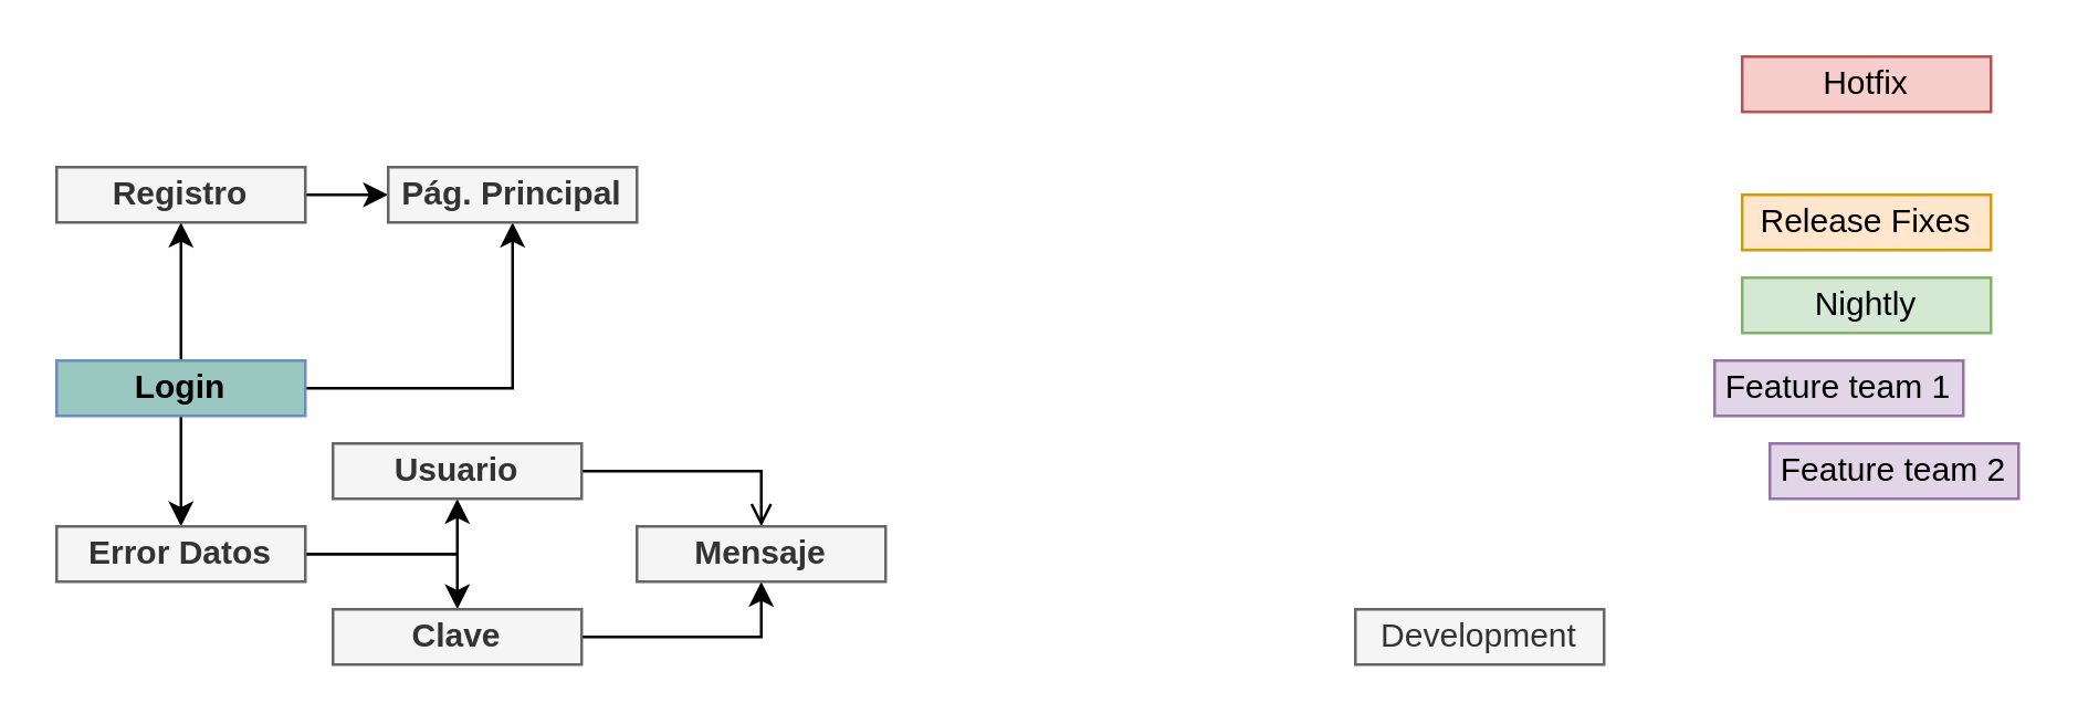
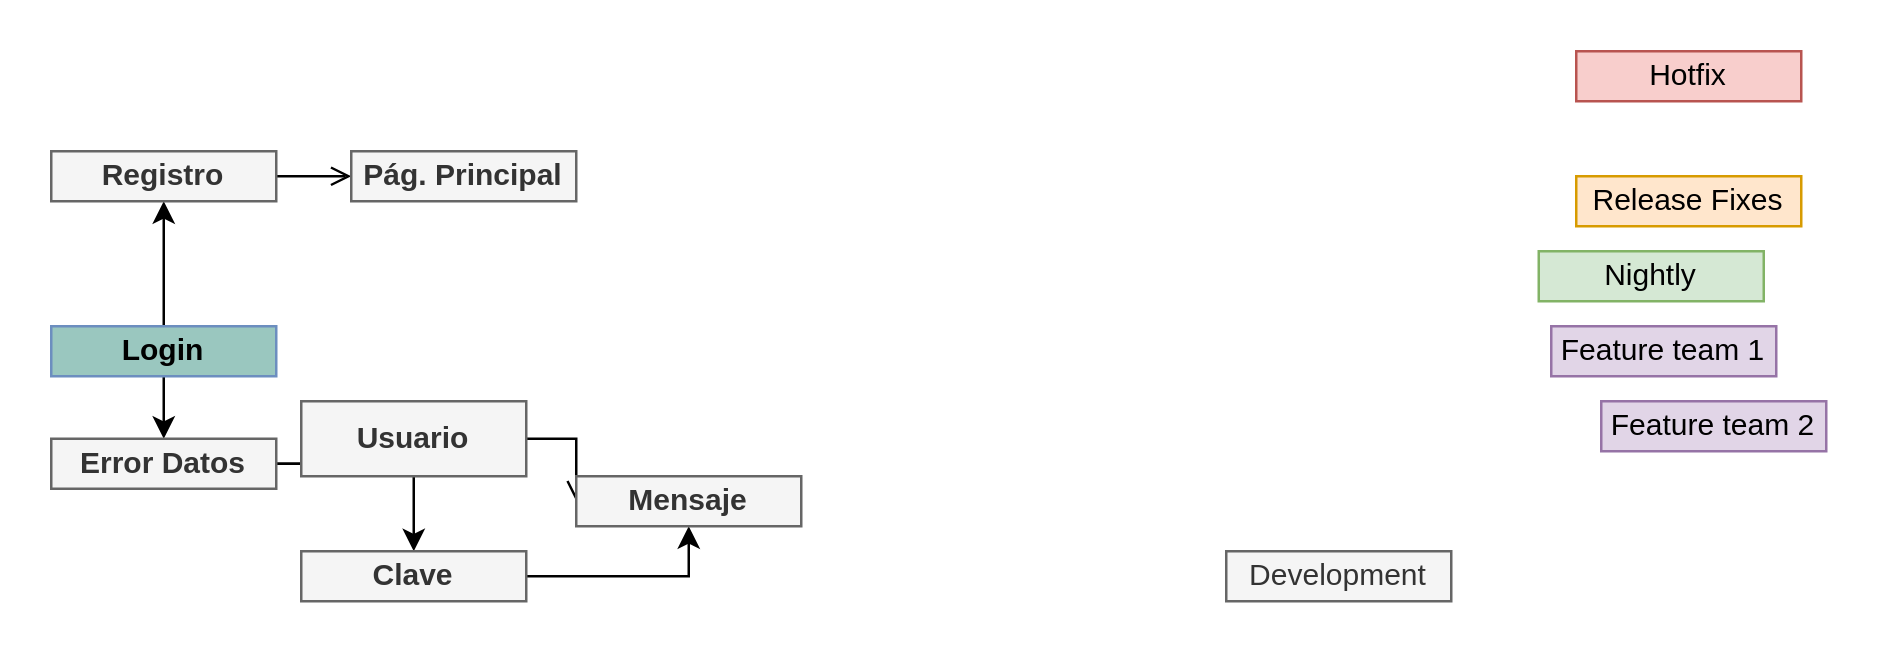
  <mxCell id="0" />
  <mxCell id="1" parent="0" />
  <mxCell id="2" value="" style="edgeStyle=orthogonalEdgeStyle;rounded=0;orthogonalLoop=1;jettySize=auto;html=1;" edge="1" parent="1" source="5" target="13"><mxGeometry relative="1" as="geometry" /></mxCell>
- <mxCell id="3" value="" style="edgeStyle=orthogonalEdgeStyle;rounded=0;orthogonalLoop=1;jettySize=auto;html=1;" edge="1" parent="1" source="5" target="14"><mxGeometry relative="1" as="geometry" /></mxCell>
  <mxCell id="4" value="" style="edgeStyle=orthogonalEdgeStyle;rounded=0;orthogonalLoop=1;jettySize=auto;html=1;" edge="1" parent="1" source="5" target="17"><mxGeometry relative="1" as="geometry" /></mxCell>
  <mxCell id="5" value="&lt;b&gt;Login&lt;/b&gt;" style="text;html=1;strokeColor=#6c8ebf;fillColor=#9AC7BF;align=center;verticalAlign=middle;whiteSpace=wrap;rounded=0;" parent="1" vertex="1"><mxGeometry x="20" y="130" width="90" height="20" as="geometry" /></mxCell>
  <mxCell id="6" value="Hotfix" style="text;html=1;strokeColor=#b85450;fillColor=#f8cecc;align=center;verticalAlign=middle;whiteSpace=wrap;rounded=0;" parent="1" vertex="1"><mxGeometry x="630" y="20" width="90" height="20" as="geometry" /></mxCell>
- <mxCell id="7" value="Nightly" style="text;html=1;strokeColor=#82b366;fillColor=#d5e8d4;align=center;verticalAlign=middle;whiteSpace=wrap;rounded=0;" parent="1" vertex="1"><mxGeometry x="630" y="100" width="90" height="20" as="geometry" /></mxCell>
+ <mxCell id="7" value="Nightly" style="text;html=1;strokeColor=#82b366;fillColor=#d5e8d4;align=center;verticalAlign=middle;whiteSpace=wrap;rounded=0;" parent="1" vertex="1"><mxGeometry x="615" y="100" width="90" height="20" as="geometry" /></mxCell>
  <mxCell id="8" value="Feature team 1" style="text;html=1;strokeColor=#9673a6;fillColor=#e1d5e7;align=center;verticalAlign=middle;whiteSpace=wrap;rounded=0;" parent="1" vertex="1"><mxGeometry x="620" y="130" width="90" height="20" as="geometry" /></mxCell>
  <mxCell id="9" value="Feature team 2" style="text;html=1;strokeColor=#9673a6;fillColor=#e1d5e7;align=center;verticalAlign=middle;whiteSpace=wrap;rounded=0;" parent="1" vertex="1"><mxGeometry x="640" y="160" width="90" height="20" as="geometry" /></mxCell>
  <mxCell id="10" value="Development" style="text;html=1;strokeColor=#666666;fillColor=#f5f5f5;align=center;verticalAlign=middle;whiteSpace=wrap;rounded=0;fontColor=#333333;" parent="1" vertex="1"><mxGeometry x="490" y="220" width="90" height="20" as="geometry" /></mxCell>
  <mxCell id="11" value="Release Fixes" style="text;html=1;strokeColor=#d79b00;fillColor=#ffe6cc;align=center;verticalAlign=middle;whiteSpace=wrap;rounded=0;fontSize=12;" parent="1" vertex="1"><mxGeometry x="630" y="70" width="90" height="20" as="geometry" /></mxCell>
- <mxCell id="12" value="" style="edgeStyle=orthogonalEdgeStyle;rounded=0;orthogonalLoop=1;jettySize=auto;html=1;" edge="1" parent="1" source="13" target="14"><mxGeometry relative="1" as="geometry" /></mxCell>
+ <mxCell id="12" value="" style="edgeStyle=orthogonalEdgeStyle;rounded=0;orthogonalLoop=1;jettySize=auto;html=1;endArrow=open;" edge="1" parent="1" source="13" target="14"><mxGeometry relative="1" as="geometry" /></mxCell>
  <mxCell id="13" value="&lt;b&gt;Registro&lt;/b&gt;" style="text;html=1;strokeColor=#666666;fillColor=#f5f5f5;align=center;verticalAlign=middle;whiteSpace=wrap;rounded=0;fontColor=#333333;" vertex="1" parent="1"><mxGeometry x="20" y="60" width="90" height="20" as="geometry" /></mxCell>
  <mxCell id="14" value="&lt;b&gt;Pág. Principal&lt;/b&gt;" style="text;html=1;strokeColor=#666666;fillColor=#f5f5f5;align=center;verticalAlign=middle;whiteSpace=wrap;rounded=0;fontColor=#333333;" vertex="1" parent="1"><mxGeometry x="140" y="60" width="90" height="20" as="geometry" /></mxCell>
  <mxCell id="15" value="" style="edgeStyle=orthogonalEdgeStyle;rounded=0;orthogonalLoop=1;jettySize=auto;html=1;" edge="1" parent="1" source="17" target="21"><mxGeometry relative="1" as="geometry" /></mxCell>
  <mxCell id="16" value="" style="edgeStyle=orthogonalEdgeStyle;rounded=0;orthogonalLoop=1;jettySize=auto;html=1;" edge="1" parent="1" source="17" target="19"><mxGeometry relative="1" as="geometry" /></mxCell>
- <mxCell id="17" value="&lt;b&gt;Error Datos&lt;/b&gt;" style="text;html=1;strokeColor=#666666;fillColor=#f5f5f5;align=center;verticalAlign=middle;whiteSpace=wrap;rounded=0;fontColor=#333333;" vertex="1" parent="1"><mxGeometry x="20" y="190" width="90" height="20" as="geometry" /></mxCell>
+ <mxCell id="17" value="&lt;b&gt;Error Datos&lt;/b&gt;" style="text;html=1;strokeColor=#666666;fillColor=#f5f5f5;align=center;verticalAlign=middle;whiteSpace=wrap;rounded=0;fontColor=#333333;" vertex="1" parent="1"><mxGeometry x="20" y="175" width="90" height="20" as="geometry" /></mxCell>
  <mxCell id="18" value="" style="edgeStyle=orthogonalEdgeStyle;rounded=0;orthogonalLoop=1;jettySize=auto;html=1;endArrow=open;" edge="1" parent="1" source="19" target="22"><mxGeometry relative="1" as="geometry" /></mxCell>
- <mxCell id="19" value="&lt;b&gt;Usuario&lt;/b&gt;" style="text;html=1;strokeColor=#666666;fillColor=#f5f5f5;align=center;verticalAlign=middle;whiteSpace=wrap;rounded=0;fontColor=#333333;" vertex="1" parent="1"><mxGeometry x="120" y="160" width="90" height="20" as="geometry" /></mxCell>
+ <mxCell id="19" value="&lt;b&gt;Usuario&lt;/b&gt;" style="text;html=1;strokeColor=#666666;fillColor=#f5f5f5;align=center;verticalAlign=middle;whiteSpace=wrap;rounded=0;fontColor=#333333;" vertex="1" parent="1"><mxGeometry x="120" y="160" width="90" height="30" as="geometry" /></mxCell>
  <mxCell id="20" value="" style="edgeStyle=orthogonalEdgeStyle;rounded=0;orthogonalLoop=1;jettySize=auto;html=1;" edge="1" parent="1" source="21" target="22"><mxGeometry relative="1" as="geometry" /></mxCell>
  <mxCell id="21" value="&lt;b&gt;Clave&lt;/b&gt;" style="text;html=1;strokeColor=#666666;fillColor=#f5f5f5;align=center;verticalAlign=middle;whiteSpace=wrap;rounded=0;fontColor=#333333;" vertex="1" parent="1"><mxGeometry x="120" y="220" width="90" height="20" as="geometry" /></mxCell>
  <mxCell id="22" value="&lt;b&gt;Mensaje&lt;/b&gt;" style="text;html=1;strokeColor=#666666;fillColor=#f5f5f5;align=center;verticalAlign=middle;whiteSpace=wrap;rounded=0;fontColor=#333333;" vertex="1" parent="1"><mxGeometry x="230" y="190" width="90" height="20" as="geometry" /></mxCell>
